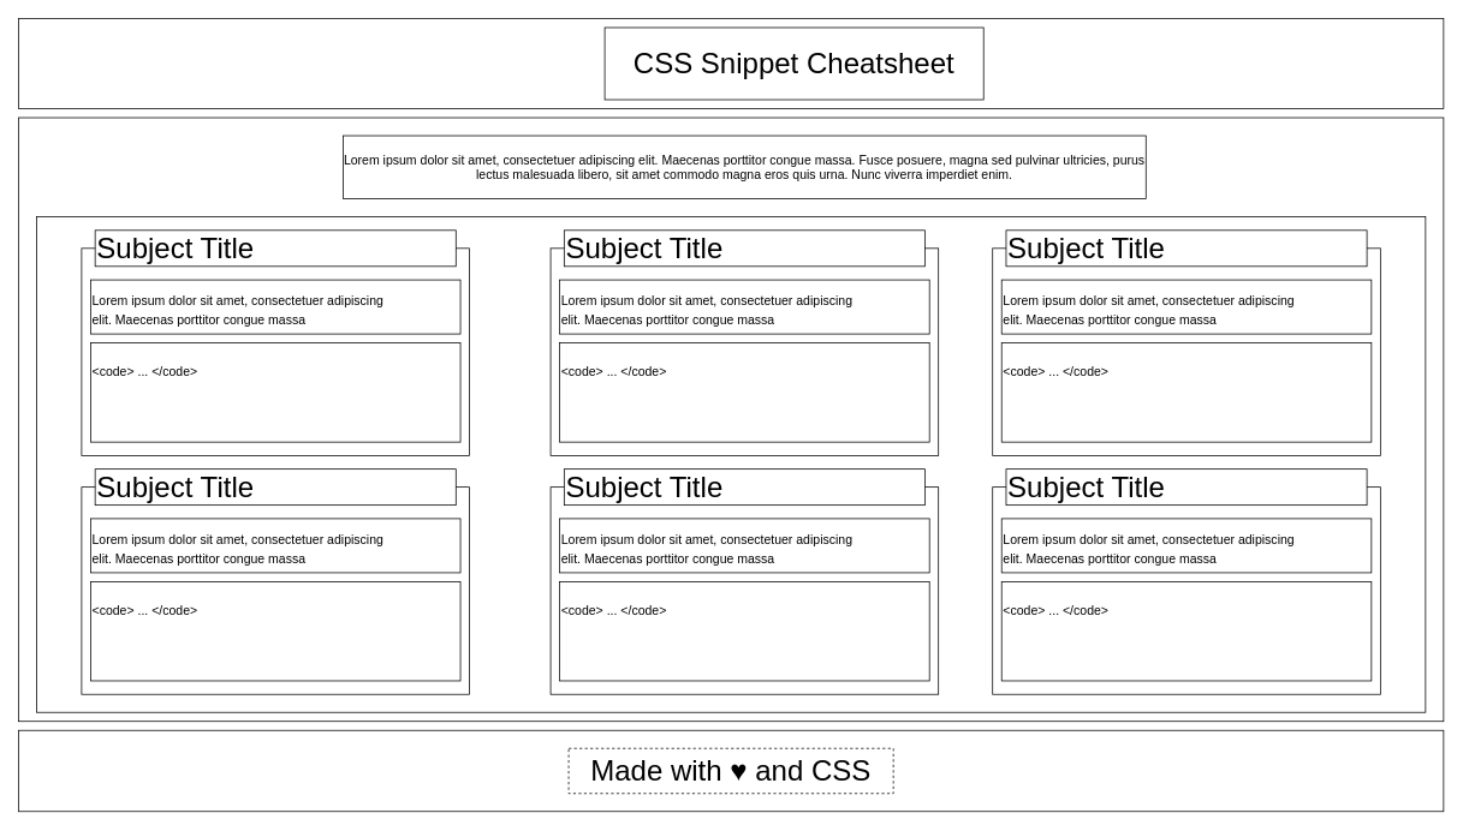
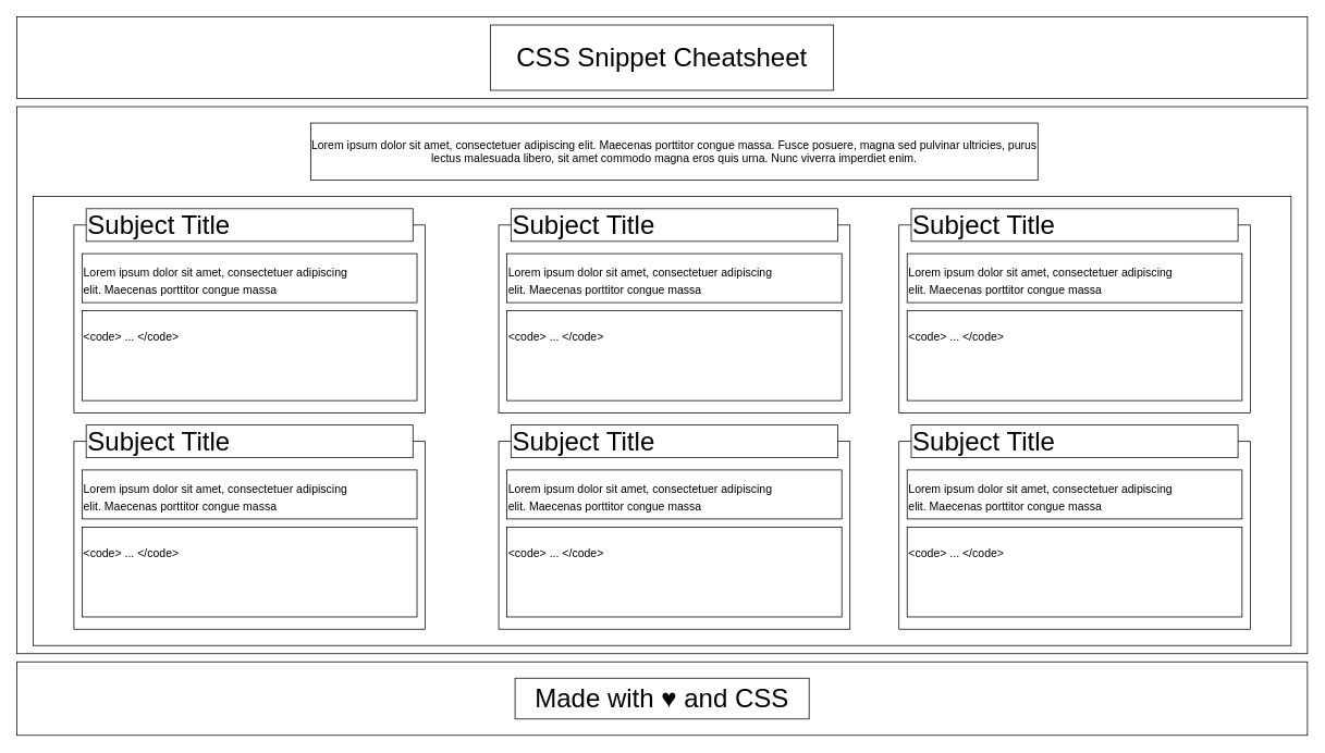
  <mxCell id="0" />
  <mxCell id="1" parent="0" />
  <mxCell id="2" value="" style="rounded=0;whiteSpace=wrap;html=1;fontSize=32;fillColor=none;" vertex="1" parent="1"><mxGeometry x="20" y="20" width="1580" height="100" as="geometry" /></mxCell>
  <mxCell id="3" value="" style="rounded=0;whiteSpace=wrap;html=1;fontSize=32;fillColor=none;" vertex="1" parent="1"><mxGeometry x="20" y="130" width="1580" height="670" as="geometry" /></mxCell>
- <mxCell id="4" value="CSS Snippet Cheatsheet" style="rounded=0;whiteSpace=wrap;html=1;fontSize=32;fillColor=none;" vertex="1" parent="1"><mxGeometry x="670" y="30" width="420" height="80" as="geometry" /></mxCell>
+ <mxCell id="4" value="CSS Snippet Cheatsheet" style="rounded=0;whiteSpace=wrap;html=1;fontSize=32;fillColor=none;" vertex="1" parent="1"><mxGeometry x="600" y="30" width="420" height="80" as="geometry" /></mxCell>
  <mxCell id="5" value="" style="rounded=0;whiteSpace=wrap;html=1;fontSize=32;fillColor=none;" vertex="1" parent="1"><mxGeometry x="20" y="810" width="1580" height="90" as="geometry" /></mxCell>
  <mxCell id="6" value="&lt;p class=&quot;MsoNormal&quot;&gt;Lorem ipsum dolor sit amet, consectetuer adipiscing elit. Maecenas porttitor congue massa. Fusce posuere, magna sed pulvinar ultricies, purus lectus malesuada libero, sit amet commodo magna eros quis urna. Nunc viverra imperdiet enim.&lt;/p&gt;" style="rounded=0;whiteSpace=wrap;html=1;fontSize=14;fillColor=none;" vertex="1" parent="1"><mxGeometry x="380" y="150" width="890" height="70" as="geometry" /></mxCell>
  <mxCell id="7" value="" style="rounded=0;whiteSpace=wrap;html=1;fontSize=32;fillColor=none;" vertex="1" parent="1"><mxGeometry x="40" y="240" width="1540" height="550" as="geometry" /></mxCell>
  <mxCell id="8" value="" style="rounded=0;whiteSpace=wrap;html=1;fontSize=32;fillColor=none;" vertex="1" parent="1"><mxGeometry x="90" y="275" width="430" height="230" as="geometry" /></mxCell>
  <mxCell id="9" value="Subject Title" style="rounded=0;whiteSpace=wrap;html=1;fontSize=32;fillColor=default;align=left;" vertex="1" parent="1"><mxGeometry x="105" y="255" width="400" height="40" as="geometry" /></mxCell>
  <mxCell id="10" value="&lt;p style=&quot;line-height: 50%;&quot;&gt;&lt;span style=&quot;font-size: 14px;&quot;&gt;Lorem ipsum dolor sit amet,&amp;nbsp;&lt;/span&gt;&lt;span style=&quot;font-size: 14px;&quot;&gt;consectetuer adipiscing elit.&amp;nbsp;&lt;/span&gt;&lt;span style=&quot;font-size: 14px;&quot;&gt;Maecenas porttitor congue massa&lt;/span&gt;&lt;span style=&quot;font-size: 14px;&quot;&gt;&amp;nbsp;&lt;/span&gt;&lt;/p&gt;" style="rounded=0;whiteSpace=wrap;html=1;fontSize=32;fillColor=none;align=left;" vertex="1" parent="1"><mxGeometry x="100" y="310" width="410" height="60" as="geometry" /></mxCell>
  <mxCell id="11" value="&lt;span style=&quot;font-size: 14px;&quot;&gt;&amp;lt;code&amp;gt; ... &amp;lt;/code&amp;gt;&lt;/span&gt;" style="rounded=0;whiteSpace=wrap;html=1;fontSize=32;fillColor=none;align=left;labelPosition=center;verticalLabelPosition=middle;verticalAlign=top;" vertex="1" parent="1"><mxGeometry x="100" y="380" width="410" height="110" as="geometry" /></mxCell>
  <mxCell id="12" value="" style="rounded=0;whiteSpace=wrap;html=1;fontSize=32;fillColor=none;" vertex="1" parent="1"><mxGeometry x="90" y="540" width="430" height="230" as="geometry" /></mxCell>
  <mxCell id="13" value="Subject Title" style="rounded=0;whiteSpace=wrap;html=1;fontSize=32;fillColor=default;align=left;" vertex="1" parent="1"><mxGeometry x="105" y="520" width="400" height="40" as="geometry" /></mxCell>
  <mxCell id="14" value="&lt;p style=&quot;line-height: 50%;&quot;&gt;&lt;span style=&quot;font-size: 14px;&quot;&gt;Lorem ipsum dolor sit amet,&amp;nbsp;&lt;/span&gt;&lt;span style=&quot;font-size: 14px;&quot;&gt;consectetuer adipiscing elit.&amp;nbsp;&lt;/span&gt;&lt;span style=&quot;font-size: 14px;&quot;&gt;Maecenas porttitor congue massa&lt;/span&gt;&lt;span style=&quot;font-size: 14px;&quot;&gt;&amp;nbsp;&lt;/span&gt;&lt;/p&gt;" style="rounded=0;whiteSpace=wrap;html=1;fontSize=32;fillColor=none;align=left;" vertex="1" parent="1"><mxGeometry x="100" y="575" width="410" height="60" as="geometry" /></mxCell>
  <mxCell id="15" value="&lt;span style=&quot;font-size: 14px;&quot;&gt;&amp;lt;code&amp;gt; ... &amp;lt;/code&amp;gt;&lt;/span&gt;" style="rounded=0;whiteSpace=wrap;html=1;fontSize=32;fillColor=none;align=left;labelPosition=center;verticalLabelPosition=middle;verticalAlign=top;" vertex="1" parent="1"><mxGeometry x="100" y="645" width="410" height="110" as="geometry" /></mxCell>
  <mxCell id="16" value="" style="rounded=0;whiteSpace=wrap;html=1;fontSize=32;fillColor=none;" vertex="1" parent="1"><mxGeometry x="610" y="275" width="430" height="230" as="geometry" /></mxCell>
  <mxCell id="17" value="Subject Title" style="rounded=0;whiteSpace=wrap;html=1;fontSize=32;fillColor=default;align=left;" vertex="1" parent="1"><mxGeometry x="625" y="255" width="400" height="40" as="geometry" /></mxCell>
  <mxCell id="18" value="&lt;p style=&quot;line-height: 50%;&quot;&gt;&lt;span style=&quot;font-size: 14px;&quot;&gt;Lorem ipsum dolor sit amet,&amp;nbsp;&lt;/span&gt;&lt;span style=&quot;font-size: 14px;&quot;&gt;consectetuer adipiscing elit.&amp;nbsp;&lt;/span&gt;&lt;span style=&quot;font-size: 14px;&quot;&gt;Maecenas porttitor congue massa&lt;/span&gt;&lt;span style=&quot;font-size: 14px;&quot;&gt;&amp;nbsp;&lt;/span&gt;&lt;/p&gt;" style="rounded=0;whiteSpace=wrap;html=1;fontSize=32;fillColor=none;align=left;" vertex="1" parent="1"><mxGeometry x="620" y="310" width="410" height="60" as="geometry" /></mxCell>
  <mxCell id="19" value="&lt;span style=&quot;font-size: 14px;&quot;&gt;&amp;lt;code&amp;gt; ... &amp;lt;/code&amp;gt;&lt;/span&gt;" style="rounded=0;whiteSpace=wrap;html=1;fontSize=32;fillColor=none;align=left;labelPosition=center;verticalLabelPosition=middle;verticalAlign=top;" vertex="1" parent="1"><mxGeometry x="620" y="380" width="410" height="110" as="geometry" /></mxCell>
  <mxCell id="20" value="" style="rounded=0;whiteSpace=wrap;html=1;fontSize=32;fillColor=none;" vertex="1" parent="1"><mxGeometry x="610" y="540" width="430" height="230" as="geometry" /></mxCell>
  <mxCell id="21" value="Subject Title" style="rounded=0;whiteSpace=wrap;html=1;fontSize=32;fillColor=default;align=left;" vertex="1" parent="1"><mxGeometry x="625" y="520" width="400" height="40" as="geometry" /></mxCell>
  <mxCell id="22" value="&lt;p style=&quot;line-height: 50%;&quot;&gt;&lt;span style=&quot;font-size: 14px;&quot;&gt;Lorem ipsum dolor sit amet,&amp;nbsp;&lt;/span&gt;&lt;span style=&quot;font-size: 14px;&quot;&gt;consectetuer adipiscing elit.&amp;nbsp;&lt;/span&gt;&lt;span style=&quot;font-size: 14px;&quot;&gt;Maecenas porttitor congue massa&lt;/span&gt;&lt;span style=&quot;font-size: 14px;&quot;&gt;&amp;nbsp;&lt;/span&gt;&lt;/p&gt;" style="rounded=0;whiteSpace=wrap;html=1;fontSize=32;fillColor=none;align=left;" vertex="1" parent="1"><mxGeometry x="620" y="575" width="410" height="60" as="geometry" /></mxCell>
  <mxCell id="23" value="&lt;span style=&quot;font-size: 14px;&quot;&gt;&amp;lt;code&amp;gt; ... &amp;lt;/code&amp;gt;&lt;/span&gt;" style="rounded=0;whiteSpace=wrap;html=1;fontSize=32;fillColor=none;align=left;labelPosition=center;verticalLabelPosition=middle;verticalAlign=top;" vertex="1" parent="1"><mxGeometry x="620" y="645" width="410" height="110" as="geometry" /></mxCell>
  <mxCell id="24" value="" style="rounded=0;whiteSpace=wrap;html=1;fontSize=32;fillColor=none;" vertex="1" parent="1"><mxGeometry x="1100" y="275" width="430" height="230" as="geometry" /></mxCell>
  <mxCell id="25" value="Subject Title" style="rounded=0;whiteSpace=wrap;html=1;fontSize=32;fillColor=default;align=left;" vertex="1" parent="1"><mxGeometry x="1115" y="255" width="400" height="40" as="geometry" /></mxCell>
  <mxCell id="26" value="&lt;p style=&quot;line-height: 50%;&quot;&gt;&lt;span style=&quot;font-size: 14px;&quot;&gt;Lorem ipsum dolor sit amet,&amp;nbsp;&lt;/span&gt;&lt;span style=&quot;font-size: 14px;&quot;&gt;consectetuer adipiscing elit.&amp;nbsp;&lt;/span&gt;&lt;span style=&quot;font-size: 14px;&quot;&gt;Maecenas porttitor congue massa&lt;/span&gt;&lt;span style=&quot;font-size: 14px;&quot;&gt;&amp;nbsp;&lt;/span&gt;&lt;/p&gt;" style="rounded=0;whiteSpace=wrap;html=1;fontSize=32;fillColor=none;align=left;" vertex="1" parent="1"><mxGeometry x="1110" y="310" width="410" height="60" as="geometry" /></mxCell>
  <mxCell id="27" value="&lt;span style=&quot;font-size: 14px;&quot;&gt;&amp;lt;code&amp;gt; ... &amp;lt;/code&amp;gt;&lt;/span&gt;" style="rounded=0;whiteSpace=wrap;html=1;fontSize=32;fillColor=none;align=left;labelPosition=center;verticalLabelPosition=middle;verticalAlign=top;" vertex="1" parent="1"><mxGeometry x="1110" y="380" width="410" height="110" as="geometry" /></mxCell>
  <mxCell id="28" value="" style="rounded=0;whiteSpace=wrap;html=1;fontSize=32;fillColor=none;" vertex="1" parent="1"><mxGeometry x="1100" y="540" width="430" height="230" as="geometry" /></mxCell>
  <mxCell id="29" value="Subject Title" style="rounded=0;whiteSpace=wrap;html=1;fontSize=32;fillColor=default;align=left;" vertex="1" parent="1"><mxGeometry x="1115" y="520" width="400" height="40" as="geometry" /></mxCell>
  <mxCell id="30" value="&lt;p style=&quot;line-height: 50%;&quot;&gt;&lt;span style=&quot;font-size: 14px;&quot;&gt;Lorem ipsum dolor sit amet,&amp;nbsp;&lt;/span&gt;&lt;span style=&quot;font-size: 14px;&quot;&gt;consectetuer adipiscing elit.&amp;nbsp;&lt;/span&gt;&lt;span style=&quot;font-size: 14px;&quot;&gt;Maecenas porttitor congue massa&lt;/span&gt;&lt;span style=&quot;font-size: 14px;&quot;&gt;&amp;nbsp;&lt;/span&gt;&lt;/p&gt;" style="rounded=0;whiteSpace=wrap;html=1;fontSize=32;fillColor=none;align=left;" vertex="1" parent="1"><mxGeometry x="1110" y="575" width="410" height="60" as="geometry" /></mxCell>
  <mxCell id="31" value="&lt;span style=&quot;font-size: 14px;&quot;&gt;&amp;lt;code&amp;gt; ... &amp;lt;/code&amp;gt;&lt;/span&gt;" style="rounded=0;whiteSpace=wrap;html=1;fontSize=32;fillColor=none;align=left;labelPosition=center;verticalLabelPosition=middle;verticalAlign=top;" vertex="1" parent="1"><mxGeometry x="1110" y="645" width="410" height="110" as="geometry" /></mxCell>
- <mxCell id="32" value="Made with ♥ and CSS" style="rounded=0;whiteSpace=wrap;html=1;fontSize=32;fillColor=none;dashed=1;" vertex="1" parent="1"><mxGeometry x="630" y="830" width="360" height="50" as="geometry" /></mxCell>
+ <mxCell id="32" value="Made with ♥ and CSS" style="rounded=0;whiteSpace=wrap;html=1;fontSize=32;fillColor=none;" vertex="1" parent="1"><mxGeometry x="630" y="830" width="360" height="50" as="geometry" /></mxCell>
